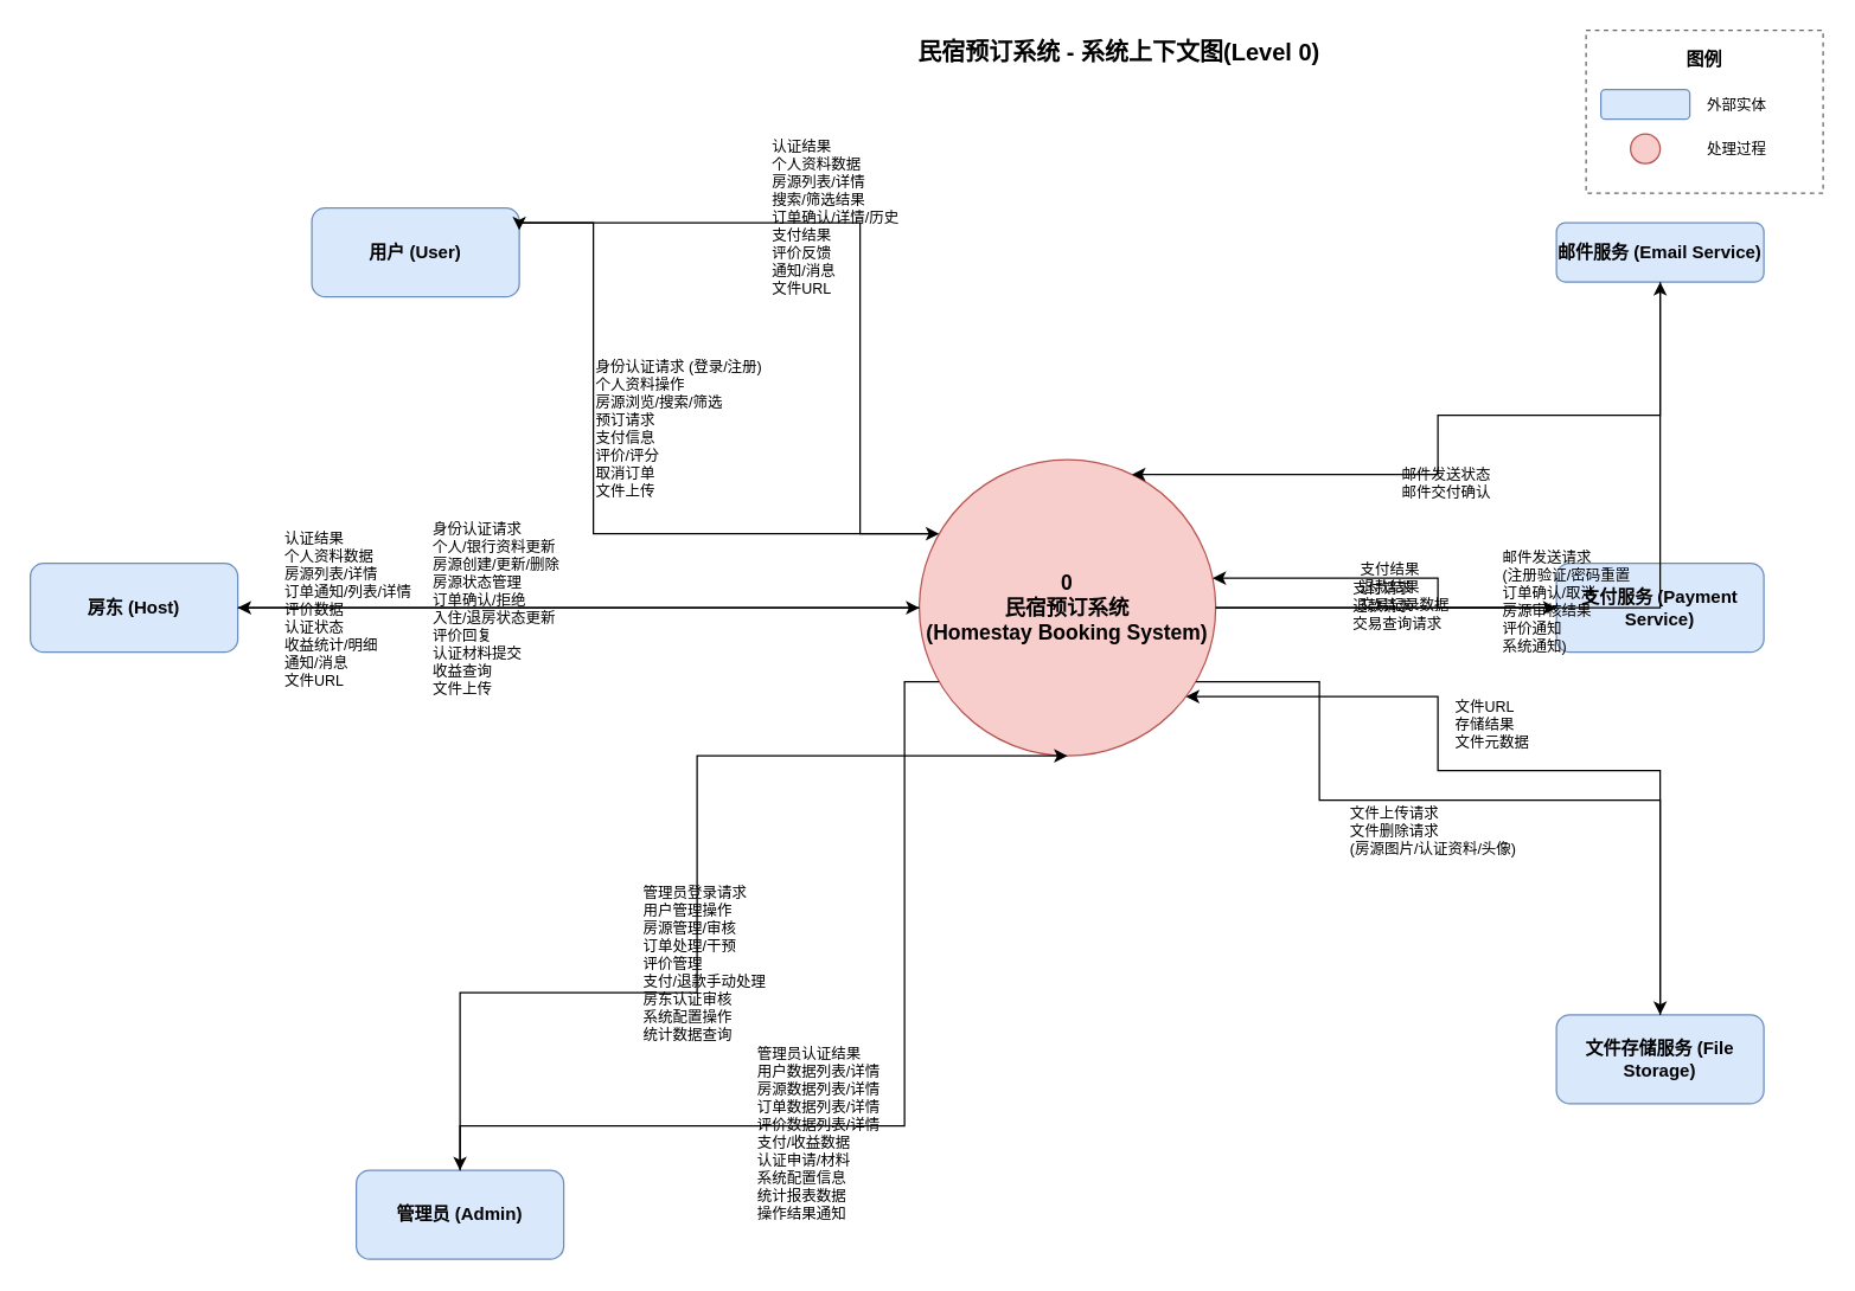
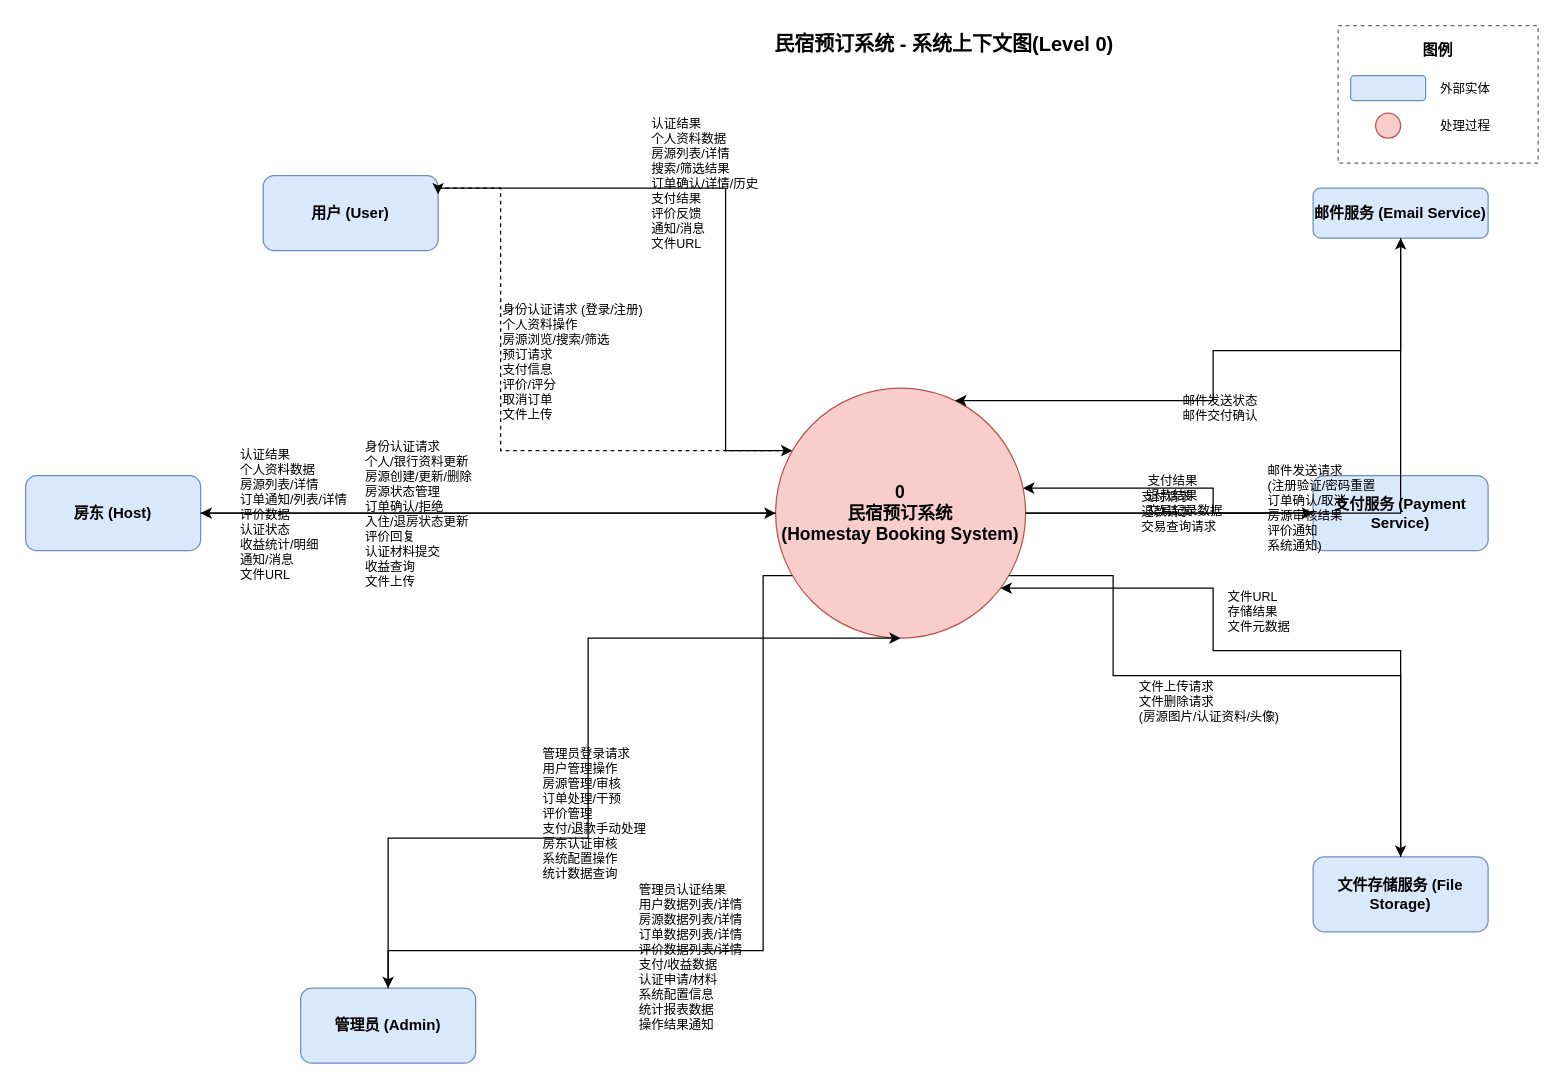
  <mxCell id="0" />
  <mxCell id="1" parent="0" />
  <mxCell id="2" value="0&#10;民宿预订系统&#10;(Homestay Booking System)" style="ellipse;whiteSpace=wrap;html=1;aspect=fixed;fontSize=14;fontStyle=1;verticalAlign=middle;fillColor=#f8cecc;strokeColor=#b85450;" parent="1" vertex="1"><mxGeometry x="620" y="310" width="200" height="200" as="geometry" /></mxCell>
  <mxCell id="3" value="用户 (User)" style="shape=rectangle;rounded=1;whiteSpace=wrap;html=1;fontSize=12;fontStyle=1;fillColor=#dae8fc;strokeColor=#6c8ebf;" parent="1" vertex="1"><mxGeometry x="210" y="140" width="140" height="60" as="geometry" /></mxCell>
  <mxCell id="4" value="房东 (Host)" style="shape=rectangle;rounded=1;whiteSpace=wrap;html=1;fontSize=12;fontStyle=1;fillColor=#dae8fc;strokeColor=#6c8ebf;" parent="1" vertex="1"><mxGeometry x="20" y="380" width="140" height="60" as="geometry" /></mxCell>
  <mxCell id="5" value="管理员 (Admin)" style="shape=rectangle;rounded=1;whiteSpace=wrap;html=1;fontSize=12;fontStyle=1;fillColor=#dae8fc;strokeColor=#6c8ebf;" parent="1" vertex="1"><mxGeometry x="240" y="790" width="140" height="60" as="geometry" /></mxCell>
  <mxCell id="6" value="邮件服务 (Email Service)" style="shape=rectangle;rounded=1;whiteSpace=wrap;html=1;fontSize=12;fontStyle=1;fillColor=#dae8fc;strokeColor=#6c8ebf;" parent="1" vertex="1"><mxGeometry x="1050" y="150" width="140" height="40" as="geometry" /></mxCell>
  <mxCell id="7" value="支付服务 (Payment Service)" style="shape=rectangle;rounded=1;whiteSpace=wrap;html=1;fontSize=12;fontStyle=1;fillColor=#dae8fc;strokeColor=#6c8ebf;" parent="1" vertex="1"><mxGeometry x="1050" y="380" width="140" height="60" as="geometry" /></mxCell>
  <mxCell id="8" value="文件存储服务 (File Storage)" style="shape=rectangle;rounded=1;whiteSpace=wrap;html=1;fontSize=12;fontStyle=1;fillColor=#dae8fc;strokeColor=#6c8ebf;" parent="1" vertex="1"><mxGeometry x="1050" y="685" width="140" height="60" as="geometry" /></mxCell>
- <mxCell id="9" value="" style="edgeStyle=orthogonalEdgeStyle;rounded=0;orthogonalLoop=1;jettySize=auto;html=1;endArrow=classic;endFill=1;" parent="1" source="3" target="2" edge="1"><mxGeometry relative="1" as="geometry"><Array as="points"><mxPoint x="400" y="150" /><mxPoint x="400" y="360" /></Array></mxGeometry></mxCell>
+ <mxCell id="9" value="" style="edgeStyle=orthogonalEdgeStyle;rounded=0;orthogonalLoop=1;jettySize=auto;html=1;endArrow=classic;endFill=1;dashed=1;" parent="1" source="3" target="2" edge="1"><mxGeometry relative="1" as="geometry"><Array as="points"><mxPoint x="400" y="150" /><mxPoint x="400" y="360" /></Array></mxGeometry></mxCell>
  <mxCell id="10" value="身份认证请求 (登录/注册)&#10;个人资料操作&#10;房源浏览/搜索/筛选&#10;预订请求&#10;支付信息&#10;评价/评分&#10;取消订单&#10;文件上传" style="edgeLabel;html=1;align=left;verticalAlign=middle;resizable=0;points=[];fontSize=10;labelBackgroundColor=none;" parent="9" vertex="1" connectable="0"><mxGeometry x="-0.3" y="-1" relative="1" as="geometry"><mxPoint x="1" y="15" as="offset" /></mxGeometry></mxCell>
  <mxCell id="11" value="" style="edgeStyle=orthogonalEdgeStyle;rounded=0;orthogonalLoop=1;jettySize=auto;html=1;endArrow=classic;endFill=1;entryX=1;entryY=0.25;entryDx=0;entryDy=0;" parent="1" target="3" edge="1"><mxGeometry relative="1" as="geometry"><Array as="points"><mxPoint x="580" y="360" /><mxPoint x="580" y="150" /><mxPoint x="350" y="150" /></Array><mxPoint x="630" y="360" as="sourcePoint" /><mxPoint x="470" y="149.999" as="targetPoint" /></mxGeometry></mxCell>
  <mxCell id="12" value="认证结果&#10;个人资料数据&#10;房源列表/详情&#10;搜索/筛选结果&#10;订单确认/详情/历史&#10;支付结果&#10;评价反馈&#10;通知/消息&#10;文件URL" style="edgeLabel;html=1;align=left;verticalAlign=middle;resizable=0;points=[];fontSize=10;labelBackgroundColor=none;" parent="11" vertex="1" connectable="0"><mxGeometry x="0.3" relative="1" as="geometry"><mxPoint x="1" y="-5" as="offset" /></mxGeometry></mxCell>
  <mxCell id="13" value="" style="edgeStyle=orthogonalEdgeStyle;rounded=0;orthogonalLoop=1;jettySize=auto;html=1;endArrow=classic;endFill=1;" parent="1" source="4" target="2" edge="1"><mxGeometry relative="1" as="geometry" /></mxCell>
  <mxCell id="14" value="身份认证请求&#10;个人/银行资料更新&#10;房源创建/更新/删除&#10;房源状态管理&#10;订单确认/拒绝&#10;入住/退房状态更新&#10;评价回复&#10;认证材料提交&#10;收益查询&#10;文件上传" style="edgeLabel;html=1;align=left;verticalAlign=middle;resizable=0;points=[];fontSize=10;labelBackgroundColor=none;" parent="13" vertex="1" connectable="0"><mxGeometry x="-0.5" y="1" relative="1" as="geometry"><mxPoint x="15" y="1" as="offset" /></mxGeometry></mxCell>
  <mxCell id="15" value="" style="edgeStyle=orthogonalEdgeStyle;rounded=0;orthogonalLoop=1;jettySize=auto;html=1;endArrow=classic;endFill=1;" parent="1" source="2" target="4" edge="1"><mxGeometry relative="1" as="geometry"><Array as="points"><mxPoint x="520" y="410" /></Array></mxGeometry></mxCell>
  <mxCell id="16" value="认证结果&#10;个人资料数据&#10;房源列表/详情&#10;订单通知/列表/详情&#10;评价数据&#10;认证状态&#10;收益统计/明细&#10;通知/消息&#10;文件URL" style="edgeLabel;html=1;align=left;verticalAlign=middle;resizable=0;points=[];fontSize=10;labelBackgroundColor=none;" parent="15" vertex="1" connectable="0"><mxGeometry x="0.5" relative="1" as="geometry"><mxPoint x="-85" as="offset" /></mxGeometry></mxCell>
  <mxCell id="17" value="" style="edgeStyle=orthogonalEdgeStyle;rounded=0;orthogonalLoop=1;jettySize=auto;html=1;endArrow=classic;endFill=1;" parent="1" source="5" target="2" edge="1"><mxGeometry relative="1" as="geometry"><Array as="points"><mxPoint x="310" y="670" /><mxPoint x="470" y="670" /><mxPoint x="470" y="510" /></Array></mxGeometry></mxCell>
  <mxCell id="18" value="管理员登录请求&#10;用户管理操作&#10;房源管理/审核&#10;订单处理/干预&#10;评价管理&#10;支付/退款手动处理&#10;房东认证审核&#10;系统配置操作&#10;统计数据查询" style="edgeLabel;html=1;align=left;verticalAlign=middle;resizable=0;points=[];fontSize=10;labelBackgroundColor=none;" parent="17" vertex="1" connectable="0"><mxGeometry x="-0.3" y="1" relative="1" as="geometry"><mxPoint x="1" y="-20" as="offset" /></mxGeometry></mxCell>
  <mxCell id="19" value="" style="edgeStyle=orthogonalEdgeStyle;rounded=0;orthogonalLoop=1;jettySize=auto;html=1;endArrow=classic;endFill=1;" parent="1" source="2" target="5" edge="1"><mxGeometry relative="1" as="geometry"><Array as="points"><mxPoint x="610" y="460" /><mxPoint x="610" y="760" /><mxPoint x="310" y="760" /></Array></mxGeometry></mxCell>
  <mxCell id="20" value="管理员认证结果&#10;用户数据列表/详情&#10;房源数据列表/详情&#10;订单数据列表/详情&#10;评价数据列表/详情&#10;支付/收益数据&#10;认证申请/材料&#10;系统配置信息&#10;统计报表数据&#10;操作结果通知" style="edgeLabel;html=1;align=left;verticalAlign=middle;resizable=0;points=[];fontSize=10;labelBackgroundColor=none;" parent="19" vertex="1" connectable="0"><mxGeometry x="0.3" y="-1" relative="1" as="geometry"><mxPoint x="1" y="5" as="offset" /></mxGeometry></mxCell>
  <mxCell id="21" value="" style="edgeStyle=orthogonalEdgeStyle;rounded=0;orthogonalLoop=1;jettySize=auto;html=1;endArrow=classic;endFill=1;" parent="1" source="2" target="6" edge="1"><mxGeometry relative="1" as="geometry" /></mxCell>
  <mxCell id="22" value="邮件发送请求&#10;(注册验证/密码重置&#10;订单确认/取消&#10;房源审核结果&#10;评价通知&#10;系统通知)" style="edgeLabel;html=1;align=left;verticalAlign=middle;resizable=0;points=[];fontSize=10;labelBackgroundColor=none;" parent="21" vertex="1" connectable="0"><mxGeometry x="-0.3" relative="1" as="geometry"><mxPoint x="10" y="-5" as="offset" /></mxGeometry></mxCell>
  <mxCell id="23" value="" style="edgeStyle=orthogonalEdgeStyle;rounded=0;orthogonalLoop=1;jettySize=auto;html=1;endArrow=classic;endFill=1;" parent="1" source="6" target="2" edge="1"><mxGeometry relative="1" as="geometry"><Array as="points"><mxPoint x="970" y="280" /><mxPoint x="970" y="320" /></Array></mxGeometry></mxCell>
  <mxCell id="24" value="邮件发送状态&#10;邮件交付确认" style="edgeLabel;html=1;align=left;verticalAlign=middle;resizable=0;points=[];fontSize=10;labelBackgroundColor=none;" parent="23" vertex="1" connectable="0"><mxGeometry x="0.3" relative="1" as="geometry"><mxPoint x="10" y="5" as="offset" /></mxGeometry></mxCell>
  <mxCell id="25" value="" style="edgeStyle=orthogonalEdgeStyle;rounded=0;orthogonalLoop=1;jettySize=auto;html=1;endArrow=classic;endFill=1;" parent="1" source="2" target="7" edge="1"><mxGeometry relative="1" as="geometry" /></mxCell>
  <mxCell id="26" value="支付请求&#10;退款请求&#10;交易查询请求" style="edgeLabel;html=1;align=left;verticalAlign=middle;resizable=0;points=[];fontSize=10;labelBackgroundColor=none;" parent="25" vertex="1" connectable="0"><mxGeometry x="-0.3" relative="1" as="geometry"><mxPoint x="10" y="-2" as="offset" /></mxGeometry></mxCell>
  <mxCell id="27" value="" style="edgeStyle=orthogonalEdgeStyle;rounded=0;orthogonalLoop=1;jettySize=auto;html=1;endArrow=classic;endFill=1;" parent="1" source="7" target="2" edge="1"><mxGeometry relative="1" as="geometry"><Array as="points"><mxPoint x="970" y="410" /><mxPoint x="970" y="390" /></Array></mxGeometry></mxCell>
  <mxCell id="28" value="支付结果&#10;退款结果&#10;交易记录数据" style="edgeLabel;html=1;align=left;verticalAlign=middle;resizable=0;points=[];fontSize=10;labelBackgroundColor=none;" parent="27" vertex="1" connectable="0"><mxGeometry x="0.3" relative="1" as="geometry"><mxPoint x="10" y="5" as="offset" /></mxGeometry></mxCell>
  <mxCell id="29" value="" style="edgeStyle=orthogonalEdgeStyle;rounded=0;orthogonalLoop=1;jettySize=auto;html=1;endArrow=classic;endFill=1;" parent="1" source="2" target="8" edge="1"><mxGeometry relative="1" as="geometry"><Array as="points"><mxPoint x="890" y="460" /><mxPoint x="890" y="540" /><mxPoint x="1120" y="540" /></Array></mxGeometry></mxCell>
  <mxCell id="30" value="文件上传请求&#10;文件删除请求&#10;(房源图片/认证资料/头像)" style="edgeLabel;html=1;align=left;verticalAlign=middle;resizable=0;points=[];fontSize=10;labelBackgroundColor=none;" parent="29" vertex="1" connectable="0"><mxGeometry x="-0.3" relative="1" as="geometry"><mxPoint x="-6" y="20" as="offset" /></mxGeometry></mxCell>
  <mxCell id="31" value="" style="edgeStyle=orthogonalEdgeStyle;rounded=0;orthogonalLoop=1;jettySize=auto;html=1;endArrow=classic;endFill=1;" parent="1" source="8" target="2" edge="1"><mxGeometry relative="1" as="geometry"><Array as="points"><mxPoint x="1120" y="520" /><mxPoint x="970" y="520" /><mxPoint x="970" y="470" /></Array></mxGeometry></mxCell>
  <mxCell id="32" value="文件URL&#10;存储结果&#10;文件元数据" style="edgeLabel;html=1;align=left;verticalAlign=middle;resizable=0;points=[];fontSize=10;labelBackgroundColor=none;" parent="31" vertex="1" connectable="0"><mxGeometry x="0.3" relative="1" as="geometry"><mxPoint x="10" y="1" as="offset" /></mxGeometry></mxCell>
  <mxCell id="33" value="民宿预订系统 - 系统上下文图(Level 0)" style="text;html=1;strokeColor=none;fillColor=none;align=center;verticalAlign=middle;whiteSpace=wrap;rounded=0;fontSize=16;fontStyle=1" parent="1" vertex="1"><mxGeometry x="595" y="20" width="320" height="30" as="geometry" /></mxCell>
  <mxCell id="34" value="" style="rounded=0;whiteSpace=wrap;html=1;fillColor=none;strokeColor=#666666;dashed=1;" parent="1" vertex="1"><mxGeometry x="1070" y="20" width="160" height="110" as="geometry" /></mxCell>
  <mxCell id="35" value="图例" style="text;html=1;strokeColor=none;fillColor=none;align=center;verticalAlign=middle;whiteSpace=wrap;rounded=0;fontSize=12;fontStyle=1" parent="1" vertex="1"><mxGeometry x="1120" y="30" width="60" height="20" as="geometry" /></mxCell>
  <mxCell id="36" value="" style="shape=rectangle;rounded=1;whiteSpace=wrap;html=1;fontSize=10;fillColor=#dae8fc;strokeColor=#6c8ebf;" parent="1" vertex="1"><mxGeometry x="1080" y="60" width="60" height="20" as="geometry" /></mxCell>
  <mxCell id="37" value="外部实体" style="text;html=1;strokeColor=none;fillColor=none;align=left;verticalAlign=middle;whiteSpace=wrap;rounded=0;fontSize=10;" parent="1" vertex="1"><mxGeometry x="1150" y="60" width="60" height="20" as="geometry" /></mxCell>
  <mxCell id="38" value="" style="ellipse;whiteSpace=wrap;html=1;aspect=fixed;fontSize=10;fillColor=#f8cecc;strokeColor=#b85450;" parent="1" vertex="1"><mxGeometry x="1100" y="90" width="20" height="20" as="geometry" /></mxCell>
  <mxCell id="39" value="处理过程" style="text;html=1;strokeColor=none;fillColor=none;align=left;verticalAlign=middle;whiteSpace=wrap;rounded=0;fontSize=10;" parent="1" vertex="1"><mxGeometry x="1150" y="90" width="60" height="20" as="geometry" /></mxCell>
